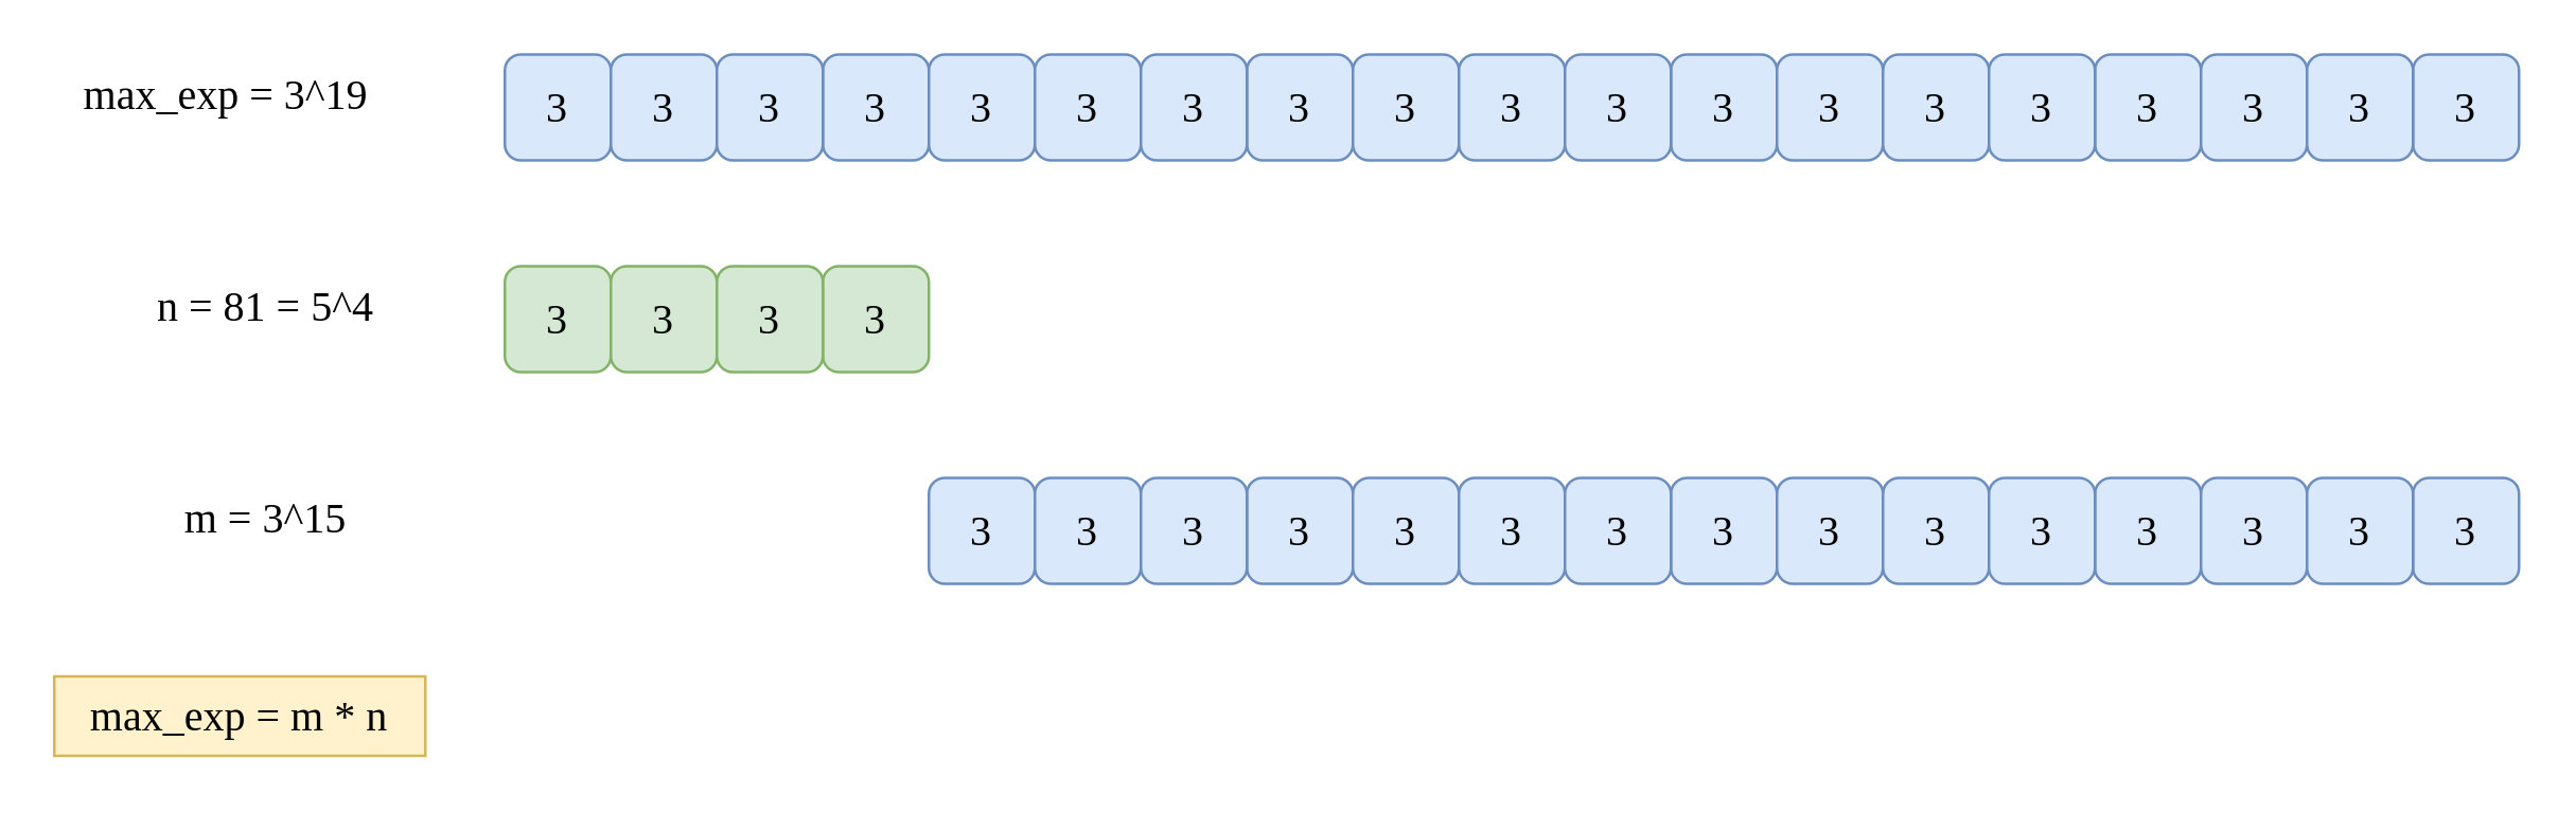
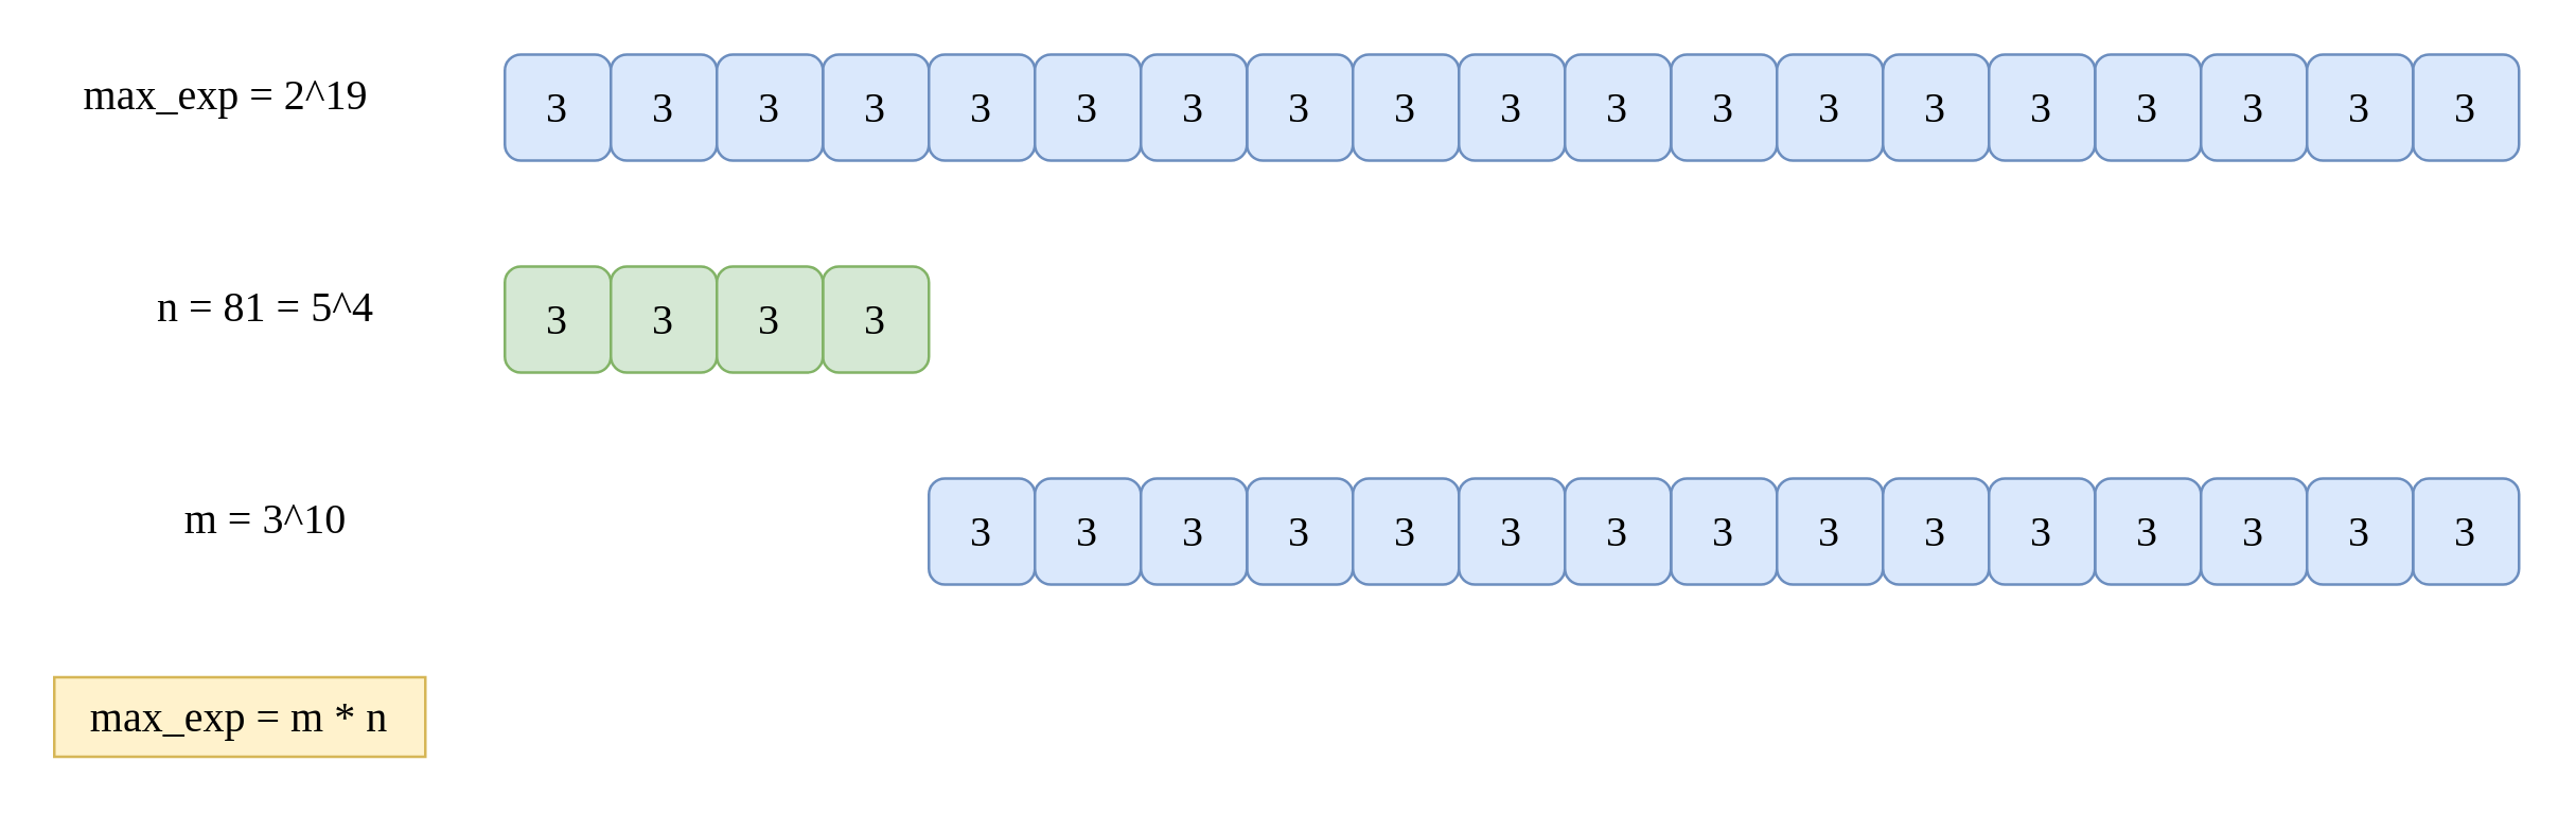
  <mxCell id="0" />
  <mxCell id="1" parent="0" />
  <mxCell id="2" value="3" style="rounded=1;whiteSpace=wrap;html=1;shadow=0;strokeColor=#6c8ebf;strokeWidth=1;fontFamily=Ubuntu;fontSize=16;fontStyle=0;fillColor=#dae8fc;" vertex="1" parent="1"><mxGeometry x="310" y="20" width="40" height="40" as="geometry" /></mxCell>
  <mxCell id="3" value="3" style="rounded=1;whiteSpace=wrap;html=1;shadow=0;strokeColor=#6c8ebf;strokeWidth=1;fontFamily=Ubuntu;fontSize=16;fontStyle=0;fillColor=#dae8fc;" vertex="1" parent="1"><mxGeometry x="190" y="20" width="40" height="40" as="geometry" /></mxCell>
  <mxCell id="4" value="3" style="rounded=1;whiteSpace=wrap;html=1;shadow=0;strokeColor=#6c8ebf;strokeWidth=1;fontFamily=Ubuntu;fontSize=16;fontStyle=0;fillColor=#dae8fc;" vertex="1" parent="1"><mxGeometry x="230" y="20" width="40" height="40" as="geometry" /></mxCell>
  <mxCell id="5" value="3" style="rounded=1;whiteSpace=wrap;html=1;shadow=0;strokeColor=#6c8ebf;strokeWidth=1;fontFamily=Ubuntu;fontSize=16;fontStyle=0;fillColor=#dae8fc;" vertex="1" parent="1"><mxGeometry x="270" y="20" width="40" height="40" as="geometry" /></mxCell>
- <mxCell id="6" value="max_exp = 3^19" style="text;html=1;align=center;verticalAlign=middle;whiteSpace=wrap;rounded=0;fontFamily=Ubuntu;fontSize=16;fontStyle=0;" vertex="1" parent="1"><mxGeometry x="20" y="20" width="130" height="30" as="geometry" /></mxCell>
+ <mxCell id="6" value="max_exp = 2^19" style="text;html=1;align=center;verticalAlign=middle;whiteSpace=wrap;rounded=0;fontFamily=Ubuntu;fontSize=16;fontStyle=0;" vertex="1" parent="1"><mxGeometry x="20" y="20" width="130" height="30" as="geometry" /></mxCell>
  <mxCell id="7" value="n = 81 = 5^4" style="text;html=1;align=center;verticalAlign=middle;whiteSpace=wrap;rounded=0;fontFamily=Ubuntu;fontSize=16;fontStyle=0;" vertex="1" parent="1"><mxGeometry x="50" y="100" width="100" height="30" as="geometry" /></mxCell>
  <mxCell id="8" value="3" style="rounded=1;whiteSpace=wrap;html=1;shadow=0;strokeColor=#82b366;strokeWidth=1;fontFamily=Ubuntu;fontSize=16;fontStyle=0;fillColor=#d5e8d4;" vertex="1" parent="1"><mxGeometry x="310" y="100" width="40" height="40" as="geometry" /></mxCell>
  <mxCell id="9" value="3" style="rounded=1;whiteSpace=wrap;html=1;shadow=0;strokeColor=#82b366;strokeWidth=1;fontFamily=Ubuntu;fontSize=16;fontStyle=0;fillColor=#d5e8d4;" vertex="1" parent="1"><mxGeometry x="190" y="100" width="40" height="40" as="geometry" /></mxCell>
  <mxCell id="10" value="3" style="rounded=1;whiteSpace=wrap;html=1;shadow=0;strokeColor=#82b366;strokeWidth=1;fontFamily=Ubuntu;fontSize=16;fontStyle=0;fillColor=#d5e8d4;" vertex="1" parent="1"><mxGeometry x="230" y="100" width="40" height="40" as="geometry" /></mxCell>
  <mxCell id="11" value="3" style="rounded=1;whiteSpace=wrap;html=1;shadow=0;strokeColor=#82b366;strokeWidth=1;fontFamily=Ubuntu;fontSize=16;fontStyle=0;fillColor=#d5e8d4;" vertex="1" parent="1"><mxGeometry x="270" y="100" width="40" height="40" as="geometry" /></mxCell>
- <mxCell id="12" value="m = 3^15" style="text;html=1;align=center;verticalAlign=middle;whiteSpace=wrap;rounded=0;fontFamily=Ubuntu;fontSize=16;fontStyle=0;" vertex="1" parent="1"><mxGeometry x="50" y="180" width="100" height="30" as="geometry" /></mxCell>
+ <mxCell id="12" value="m = 3^10" style="text;html=1;align=center;verticalAlign=middle;whiteSpace=wrap;rounded=0;fontFamily=Ubuntu;fontSize=16;fontStyle=0;" vertex="1" parent="1"><mxGeometry x="50" y="180" width="100" height="30" as="geometry" /></mxCell>
  <mxCell id="13" value="3" style="rounded=1;whiteSpace=wrap;html=1;shadow=0;strokeColor=#6c8ebf;strokeWidth=1;fontFamily=Ubuntu;fontSize=16;fontStyle=0;fillColor=#dae8fc;" vertex="1" parent="1"><mxGeometry x="470" y="20" width="40" height="40" as="geometry" /></mxCell>
  <mxCell id="14" value="3" style="rounded=1;whiteSpace=wrap;html=1;shadow=0;strokeColor=#6c8ebf;strokeWidth=1;fontFamily=Ubuntu;fontSize=16;fontStyle=0;fillColor=#dae8fc;" vertex="1" parent="1"><mxGeometry x="350" y="20" width="40" height="40" as="geometry" /></mxCell>
  <mxCell id="15" value="3" style="rounded=1;whiteSpace=wrap;html=1;shadow=0;strokeColor=#6c8ebf;strokeWidth=1;fontFamily=Ubuntu;fontSize=16;fontStyle=0;fillColor=#dae8fc;" vertex="1" parent="1"><mxGeometry x="390" y="20" width="40" height="40" as="geometry" /></mxCell>
  <mxCell id="16" value="3" style="rounded=1;whiteSpace=wrap;html=1;shadow=0;strokeColor=#6c8ebf;strokeWidth=1;fontFamily=Ubuntu;fontSize=16;fontStyle=0;fillColor=#dae8fc;" vertex="1" parent="1"><mxGeometry x="430" y="20" width="40" height="40" as="geometry" /></mxCell>
  <mxCell id="17" value="3" style="rounded=1;whiteSpace=wrap;html=1;shadow=0;strokeColor=#6c8ebf;strokeWidth=1;fontFamily=Ubuntu;fontSize=16;fontStyle=0;fillColor=#dae8fc;" vertex="1" parent="1"><mxGeometry x="630" y="20" width="40" height="40" as="geometry" /></mxCell>
  <mxCell id="18" value="3" style="rounded=1;whiteSpace=wrap;html=1;shadow=0;strokeColor=#6c8ebf;strokeWidth=1;fontFamily=Ubuntu;fontSize=16;fontStyle=0;fillColor=#dae8fc;" vertex="1" parent="1"><mxGeometry x="510" y="20" width="40" height="40" as="geometry" /></mxCell>
  <mxCell id="19" value="3" style="rounded=1;whiteSpace=wrap;html=1;shadow=0;strokeColor=#6c8ebf;strokeWidth=1;fontFamily=Ubuntu;fontSize=16;fontStyle=0;fillColor=#dae8fc;" vertex="1" parent="1"><mxGeometry x="550" y="20" width="40" height="40" as="geometry" /></mxCell>
  <mxCell id="20" value="3" style="rounded=1;whiteSpace=wrap;html=1;shadow=0;strokeColor=#6c8ebf;strokeWidth=1;fontFamily=Ubuntu;fontSize=16;fontStyle=0;fillColor=#dae8fc;" vertex="1" parent="1"><mxGeometry x="590" y="20" width="40" height="40" as="geometry" /></mxCell>
  <mxCell id="21" value="3" style="rounded=1;whiteSpace=wrap;html=1;shadow=0;strokeColor=#6c8ebf;strokeWidth=1;fontFamily=Ubuntu;fontSize=16;fontStyle=0;fillColor=#dae8fc;" vertex="1" parent="1"><mxGeometry y="20" width="40" height="40" as="geometry" x="790" /></mxCell>
  <mxCell id="22" value="3" style="rounded=1;whiteSpace=wrap;html=1;shadow=0;strokeColor=#6c8ebf;strokeWidth=1;fontFamily=Ubuntu;fontSize=16;fontStyle=0;fillColor=#dae8fc;" vertex="1" parent="1"><mxGeometry x="670" y="20" width="40" height="40" as="geometry" /></mxCell>
  <mxCell id="23" value="3" style="rounded=1;whiteSpace=wrap;html=1;shadow=0;strokeColor=#6c8ebf;strokeWidth=1;fontFamily=Ubuntu;fontSize=16;fontStyle=0;fillColor=#dae8fc;" vertex="1" parent="1"><mxGeometry x="710" y="20" width="40" height="40" as="geometry" /></mxCell>
  <mxCell id="24" value="3" style="rounded=1;whiteSpace=wrap;html=1;shadow=0;strokeColor=#6c8ebf;strokeWidth=1;fontFamily=Ubuntu;fontSize=16;fontStyle=0;fillColor=#dae8fc;" vertex="1" parent="1"><mxGeometry x="750" y="20" width="40" height="40" as="geometry" /></mxCell>
  <mxCell id="25" value="3" style="rounded=1;whiteSpace=wrap;html=1;shadow=0;strokeColor=#6c8ebf;strokeWidth=1;fontFamily=Ubuntu;fontSize=16;fontStyle=0;fillColor=#dae8fc;" vertex="1" parent="1"><mxGeometry x="910" y="20" width="40" height="40" as="geometry" /></mxCell>
  <mxCell id="26" value="3" style="rounded=1;whiteSpace=wrap;html=1;shadow=0;strokeColor=#6c8ebf;strokeWidth=1;fontFamily=Ubuntu;fontSize=16;fontStyle=0;fillColor=#dae8fc;" vertex="1" parent="1"><mxGeometry x="830" y="20" width="40" height="40" as="geometry" /></mxCell>
  <mxCell id="27" value="3" style="rounded=1;whiteSpace=wrap;html=1;shadow=0;strokeColor=#6c8ebf;strokeWidth=1;fontFamily=Ubuntu;fontSize=16;fontStyle=0;fillColor=#dae8fc;" vertex="1" parent="1"><mxGeometry x="870" y="20" width="40" height="40" as="geometry" /></mxCell>
  <mxCell id="28" value="3" style="rounded=1;whiteSpace=wrap;html=1;shadow=0;strokeColor=#6c8ebf;strokeWidth=1;fontFamily=Ubuntu;fontSize=16;fontStyle=0;fillColor=#dae8fc;" vertex="1" parent="1"><mxGeometry x="470" y="180" width="40" height="40" as="geometry" /></mxCell>
  <mxCell id="29" value="3" style="rounded=1;whiteSpace=wrap;html=1;shadow=0;strokeColor=#6c8ebf;strokeWidth=1;fontFamily=Ubuntu;fontSize=16;fontStyle=0;fillColor=#dae8fc;" vertex="1" parent="1"><mxGeometry x="350" y="180" width="40" height="40" as="geometry" /></mxCell>
  <mxCell id="30" value="3" style="rounded=1;whiteSpace=wrap;html=1;shadow=0;strokeColor=#6c8ebf;strokeWidth=1;fontFamily=Ubuntu;fontSize=16;fontStyle=0;fillColor=#dae8fc;" vertex="1" parent="1"><mxGeometry x="390" y="180" width="40" height="40" as="geometry" /></mxCell>
  <mxCell id="31" value="3" style="rounded=1;whiteSpace=wrap;html=1;shadow=0;strokeColor=#6c8ebf;strokeWidth=1;fontFamily=Ubuntu;fontSize=16;fontStyle=0;fillColor=#dae8fc;" vertex="1" parent="1"><mxGeometry x="430" y="180" width="40" height="40" as="geometry" /></mxCell>
  <mxCell id="32" value="3" style="rounded=1;whiteSpace=wrap;html=1;shadow=0;strokeColor=#6c8ebf;strokeWidth=1;fontFamily=Ubuntu;fontSize=16;fontStyle=0;fillColor=#dae8fc;" vertex="1" parent="1"><mxGeometry x="630" y="180" width="40" height="40" as="geometry" /></mxCell>
  <mxCell id="33" value="3" style="rounded=1;whiteSpace=wrap;html=1;shadow=0;strokeColor=#6c8ebf;strokeWidth=1;fontFamily=Ubuntu;fontSize=16;fontStyle=0;fillColor=#dae8fc;" vertex="1" parent="1"><mxGeometry x="510" y="180" width="40" height="40" as="geometry" /></mxCell>
  <mxCell id="34" value="3" style="rounded=1;whiteSpace=wrap;html=1;shadow=0;strokeColor=#6c8ebf;strokeWidth=1;fontFamily=Ubuntu;fontSize=16;fontStyle=0;fillColor=#dae8fc;" vertex="1" parent="1"><mxGeometry x="550" y="180" width="40" height="40" as="geometry" /></mxCell>
  <mxCell id="35" value="3" style="rounded=1;whiteSpace=wrap;html=1;shadow=0;strokeColor=#6c8ebf;strokeWidth=1;fontFamily=Ubuntu;fontSize=16;fontStyle=0;fillColor=#dae8fc;" vertex="1" parent="1"><mxGeometry x="590" y="180" width="40" height="40" as="geometry" /></mxCell>
  <mxCell id="36" value="3" style="rounded=1;whiteSpace=wrap;html=1;shadow=0;strokeColor=#6c8ebf;strokeWidth=1;fontFamily=Ubuntu;fontSize=16;fontStyle=0;fillColor=#dae8fc;" vertex="1" parent="1"><mxGeometry y="180" width="40" height="40" as="geometry" x="790" /></mxCell>
  <mxCell id="37" value="3" style="rounded=1;whiteSpace=wrap;html=1;shadow=0;strokeColor=#6c8ebf;strokeWidth=1;fontFamily=Ubuntu;fontSize=16;fontStyle=0;fillColor=#dae8fc;" vertex="1" parent="1"><mxGeometry x="670" y="180" width="40" height="40" as="geometry" /></mxCell>
  <mxCell id="38" value="3" style="rounded=1;whiteSpace=wrap;html=1;shadow=0;strokeColor=#6c8ebf;strokeWidth=1;fontFamily=Ubuntu;fontSize=16;fontStyle=0;fillColor=#dae8fc;" vertex="1" parent="1"><mxGeometry x="710" y="180" width="40" height="40" as="geometry" /></mxCell>
  <mxCell id="39" value="3" style="rounded=1;whiteSpace=wrap;html=1;shadow=0;strokeColor=#6c8ebf;strokeWidth=1;fontFamily=Ubuntu;fontSize=16;fontStyle=0;fillColor=#dae8fc;" vertex="1" parent="1"><mxGeometry x="750" y="180" width="40" height="40" as="geometry" /></mxCell>
  <mxCell id="40" value="3" style="rounded=1;whiteSpace=wrap;html=1;shadow=0;strokeColor=#6c8ebf;strokeWidth=1;fontFamily=Ubuntu;fontSize=16;fontStyle=0;fillColor=#dae8fc;" vertex="1" parent="1"><mxGeometry x="910" y="180" width="40" height="40" as="geometry" /></mxCell>
  <mxCell id="41" value="3" style="rounded=1;whiteSpace=wrap;html=1;shadow=0;strokeColor=#6c8ebf;strokeWidth=1;fontFamily=Ubuntu;fontSize=16;fontStyle=0;fillColor=#dae8fc;" vertex="1" parent="1"><mxGeometry x="830" y="180" width="40" height="40" as="geometry" /></mxCell>
  <mxCell id="42" value="3" style="rounded=1;whiteSpace=wrap;html=1;shadow=0;strokeColor=#6c8ebf;strokeWidth=1;fontFamily=Ubuntu;fontSize=16;fontStyle=0;fillColor=#dae8fc;" vertex="1" parent="1"><mxGeometry x="870" y="180" width="40" height="40" as="geometry" /></mxCell>
  <mxCell id="43" value="max_exp = m * n" style="text;html=1;align=center;verticalAlign=middle;whiteSpace=wrap;rounded=0;fontFamily=Ubuntu;fontSize=16;fontStyle=0;fillColor=#fff2cc;strokeColor=#d6b656;" vertex="1" parent="1"><mxGeometry x="20" y="255" width="140" height="30" as="geometry" /></mxCell>
